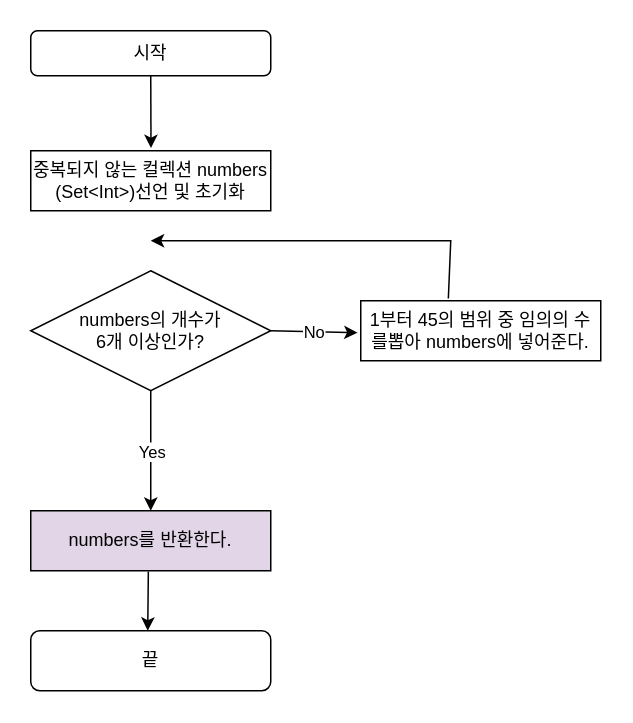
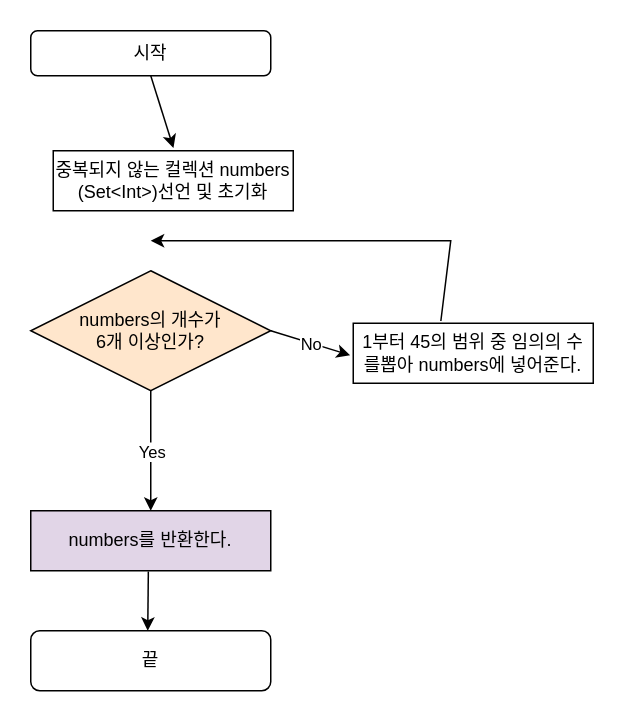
  <mxCell id="0" />
  <mxCell id="1" parent="0" />
  <mxCell id="2" value="시작" style="rounded=1;whiteSpace=wrap;html=1;fontSize=12;glass=0;strokeWidth=1;shadow=0;" parent="1" vertex="1"><mxGeometry x="20" y="20" width="160" height="30" as="geometry" /></mxCell>
  <mxCell id="3" value="" style="endArrow=classic;html=1;rounded=0;exitX=0.5;exitY=1;exitDx=0;exitDy=0;entryX=0.501;entryY=-0.044;entryDx=0;entryDy=0;entryPerimeter=0;" edge="1" parent="1" source="2" target="4"><mxGeometry width="50" height="50" relative="1" as="geometry"><mxPoint x="60" y="90" as="sourcePoint" /><mxPoint x="80" y="100" as="targetPoint" /></mxGeometry></mxCell>
- <mxCell id="4" value="중복되지 않는 컬렉션 numbers&lt;br&gt;(Set&amp;lt;Int&amp;gt;)선언 및 초기화" style="rounded=0;whiteSpace=wrap;html=1;" vertex="1" parent="1"><mxGeometry x="20" y="100" width="160" height="40" as="geometry" /></mxCell>
- <mxCell id="5" value="numbers의 개수가&lt;br&gt;6개 이상인가?" style="rhombus;whiteSpace=wrap;html=1;" vertex="1" parent="1"><mxGeometry x="20" y="180" width="160" height="80" as="geometry" /></mxCell>
+ <mxCell id="4" value="중복되지 않는 컬렉션 numbers&lt;br&gt;(Set&amp;lt;Int&amp;gt;)선언 및 초기화" style="rounded=0;whiteSpace=wrap;html=1;" vertex="1" parent="1"><mxGeometry x="35" y="100" width="160" height="40" as="geometry" /></mxCell>
+ <mxCell id="5" value="numbers의 개수가&lt;br&gt;6개 이상인가?" style="rhombus;whiteSpace=wrap;html=1;fillColor=#ffe6cc;" vertex="1" parent="1"><mxGeometry x="20" y="180" width="160" height="80" as="geometry" /></mxCell>
  <mxCell id="6" value="" style="endArrow=classic;html=1;rounded=0;entryX=-0.013;entryY=0.532;entryDx=0;entryDy=0;entryPerimeter=0;" edge="1" parent="1" target="8"><mxGeometry relative="1" as="geometry"><mxPoint x="180" y="220" as="sourcePoint" /><mxPoint x="180" y="300" as="targetPoint" /></mxGeometry></mxCell>
  <mxCell id="7" value="No" style="edgeLabel;resizable=0;html=1;align=center;verticalAlign=middle;" connectable="0" vertex="1" parent="6"><mxGeometry relative="1" as="geometry" /></mxCell>
- <mxCell id="8" value="1부터 45의 범위 중 임의의 수를뽑아 numbers에 넣어준다." style="rounded=0;whiteSpace=wrap;html=1;" vertex="1" parent="1"><mxGeometry x="240" y="200" width="160" height="40" as="geometry" /></mxCell>
+ <mxCell id="8" value="1부터 45의 범위 중 임의의 수를뽑아 numbers에 넣어준다." style="rounded=0;whiteSpace=wrap;html=1;" vertex="1" parent="1"><mxGeometry x="235" y="215" width="160" height="40" as="geometry" /></mxCell>
  <mxCell id="9" value="" style="endArrow=classic;html=1;rounded=0;exitX=0.365;exitY=-0.038;exitDx=0;exitDy=0;exitPerimeter=0;" edge="1" parent="1" source="8"><mxGeometry width="50" height="50" relative="1" as="geometry"><mxPoint x="330" y="180" as="sourcePoint" /><mxPoint x="100" y="160" as="targetPoint" /><Array as="points"><mxPoint x="300" y="160" /></Array></mxGeometry></mxCell>
  <mxCell id="10" value="" style="endArrow=classic;html=1;rounded=0;" edge="1" parent="1"><mxGeometry relative="1" as="geometry"><mxPoint x="100" y="260" as="sourcePoint" /><mxPoint x="100" y="340" as="targetPoint" /></mxGeometry></mxCell>
  <mxCell id="11" value="Yes" style="edgeLabel;resizable=0;html=1;align=center;verticalAlign=middle;" connectable="0" vertex="1" parent="10"><mxGeometry relative="1" as="geometry" /></mxCell>
  <mxCell id="12" value="numbers를 반환한다." style="rounded=0;whiteSpace=wrap;html=1;fillColor=#e1d5e7;" vertex="1" parent="1"><mxGeometry x="20" y="340" width="160" height="40" as="geometry" /></mxCell>
  <mxCell id="13" value="" style="endArrow=classic;html=1;rounded=0;exitX=0.49;exitY=1.011;exitDx=0;exitDy=0;exitPerimeter=0;" edge="1" parent="1" source="12"><mxGeometry width="50" height="50" relative="1" as="geometry"><mxPoint x="130" y="440" as="sourcePoint" /><mxPoint x="98" y="420" as="targetPoint" /></mxGeometry></mxCell>
  <mxCell id="14" value="끝" style="rounded=1;whiteSpace=wrap;html=1;" vertex="1" parent="1"><mxGeometry x="20" y="420" width="160" height="40" as="geometry" /></mxCell>
